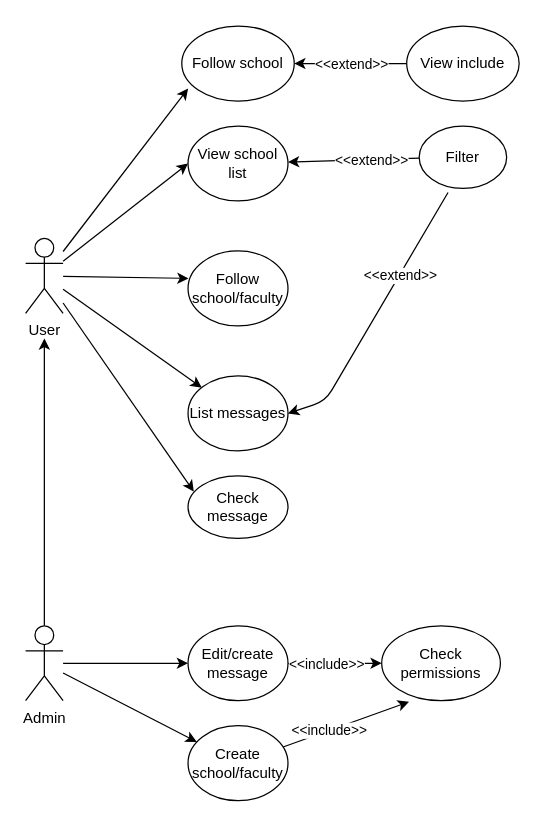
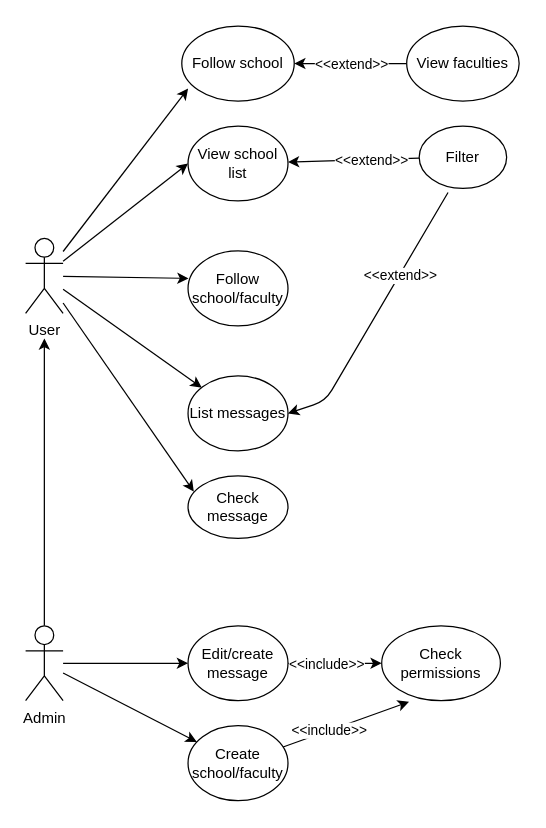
  <mxCell id="0" />
  <mxCell id="1" parent="0" />
  <mxCell id="2" style="edgeStyle=none;html=1;" edge="1" parent="1" source="7"><mxGeometry relative="1" as="geometry"><mxPoint x="150" y="130" as="targetPoint" /></mxGeometry></mxCell>
  <mxCell id="3" style="edgeStyle=none;html=1;entryX=0.005;entryY=0.366;entryDx=0;entryDy=0;entryPerimeter=0;" edge="1" parent="1" source="7" target="9"><mxGeometry relative="1" as="geometry" /></mxCell>
  <mxCell id="4" style="edgeStyle=none;html=1;" edge="1" parent="1" source="7" target="10"><mxGeometry relative="1" as="geometry" /></mxCell>
  <mxCell id="5" style="edgeStyle=none;html=1;entryX=0.058;entryY=0.253;entryDx=0;entryDy=0;entryPerimeter=0;" edge="1" parent="1" source="7" target="13"><mxGeometry relative="1" as="geometry" /></mxCell>
  <mxCell id="6" style="edgeStyle=none;html=1;entryX=0.056;entryY=0.833;entryDx=0;entryDy=0;entryPerimeter=0;" edge="1" parent="1" source="7" target="28"><mxGeometry relative="1" as="geometry" /></mxCell>
  <mxCell id="7" value="User" style="shape=umlActor;verticalLabelPosition=bottom;verticalAlign=top;html=1;outlineConnect=0;" vertex="1" parent="1"><mxGeometry x="20" y="190" width="30" height="60" as="geometry" /></mxCell>
  <mxCell id="8" value="View school list" style="ellipse;whiteSpace=wrap;html=1;" vertex="1" parent="1"><mxGeometry x="150" y="100" width="80" height="60" as="geometry" /></mxCell>
  <mxCell id="9" value="Follow school/faculty" style="ellipse;whiteSpace=wrap;html=1;" vertex="1" parent="1"><mxGeometry x="150" y="200" width="80" height="60" as="geometry" /></mxCell>
  <mxCell id="10" value="List messages" style="ellipse;whiteSpace=wrap;html=1;" vertex="1" parent="1"><mxGeometry x="150" y="300" width="80" height="60" as="geometry" /></mxCell>
  <mxCell id="11" style="edgeStyle=none;html=1;entryX=1;entryY=0.5;entryDx=0;entryDy=0;exitX=0.33;exitY=1.064;exitDx=0;exitDy=0;exitPerimeter=0;" edge="1" parent="1" source="16" target="10"><mxGeometry relative="1" as="geometry"><mxPoint x="340.977" y="310.866" as="sourcePoint" /><Array as="points"><mxPoint x="260" y="320" /></Array></mxGeometry></mxCell>
  <mxCell id="12" value="&amp;lt;&amp;lt;extend&amp;gt;&amp;gt;" style="edgeLabel;html=1;align=center;verticalAlign=middle;resizable=0;points=[];" vertex="1" connectable="0" parent="11"><mxGeometry x="-0.315" y="-1" relative="1" as="geometry"><mxPoint x="1" as="offset" /></mxGeometry></mxCell>
  <mxCell id="13" value="Check message" style="ellipse;whiteSpace=wrap;html=1;" vertex="1" parent="1"><mxGeometry x="150" y="380" width="80" height="50" as="geometry" /></mxCell>
  <mxCell id="14" value="" style="edgeStyle=none;html=1;" edge="1" parent="1" source="16" target="8"><mxGeometry relative="1" as="geometry" /></mxCell>
  <mxCell id="15" value="&amp;lt;&amp;lt;extend&amp;gt;&amp;gt;" style="edgeLabel;html=1;align=center;verticalAlign=middle;resizable=0;points=[];" vertex="1" connectable="0" parent="14"><mxGeometry x="-0.249" relative="1" as="geometry"><mxPoint y="1" as="offset" /></mxGeometry></mxCell>
  <mxCell id="16" value="Filter" style="ellipse;whiteSpace=wrap;html=1;" vertex="1" parent="1"><mxGeometry x="335" y="100" width="70" height="50" as="geometry" /></mxCell>
  <mxCell id="17" style="edgeStyle=none;html=1;entryX=0.5;entryY=1.333;entryDx=0;entryDy=0;entryPerimeter=0;" edge="1" parent="1" source="20" target="7"><mxGeometry relative="1" as="geometry" /></mxCell>
  <mxCell id="18" style="edgeStyle=none;html=1;" edge="1" parent="1" source="20" target="23"><mxGeometry relative="1" as="geometry" /></mxCell>
  <mxCell id="19" style="edgeStyle=none;html=1;" edge="1" parent="1" source="20" target="27"><mxGeometry relative="1" as="geometry" /></mxCell>
  <mxCell id="20" value="Admin&lt;br&gt;" style="shape=umlActor;verticalLabelPosition=bottom;verticalAlign=top;html=1;outlineConnect=0;" vertex="1" parent="1"><mxGeometry x="20" y="500" width="30" height="60" as="geometry" /></mxCell>
  <mxCell id="21" style="edgeStyle=none;html=1;" edge="1" parent="1" source="23" target="24"><mxGeometry relative="1" as="geometry" /></mxCell>
  <mxCell id="22" value="&amp;lt;&amp;lt;include&amp;gt;&amp;gt;" style="edgeLabel;html=1;align=center;verticalAlign=middle;resizable=0;points=[];" vertex="1" connectable="0" parent="21"><mxGeometry x="0.375" y="3" relative="1" as="geometry"><mxPoint x="-22" y="3" as="offset" /></mxGeometry></mxCell>
  <mxCell id="23" value="Edit/create message" style="ellipse;whiteSpace=wrap;html=1;" vertex="1" parent="1"><mxGeometry x="150" y="500" width="80" height="60" as="geometry" /></mxCell>
  <mxCell id="24" value="Check permissions" style="ellipse;whiteSpace=wrap;html=1;" vertex="1" parent="1"><mxGeometry x="305" y="500" width="95" height="60" as="geometry" /></mxCell>
  <mxCell id="25" style="edgeStyle=none;html=1;entryX=0.23;entryY=1.014;entryDx=0;entryDy=0;entryPerimeter=0;" edge="1" parent="1" source="27" target="24"><mxGeometry relative="1" as="geometry" /></mxCell>
  <mxCell id="26" value="&amp;lt;&amp;lt;include&amp;gt;&amp;gt;" style="edgeLabel;html=1;align=center;verticalAlign=middle;resizable=0;points=[];" vertex="1" connectable="0" parent="25"><mxGeometry x="-0.277" relative="1" as="geometry"><mxPoint as="offset" /></mxGeometry></mxCell>
  <mxCell id="27" value="Create school/faculty" style="ellipse;whiteSpace=wrap;html=1;" vertex="1" parent="1"><mxGeometry x="150" y="580" width="80" height="60" as="geometry" /></mxCell>
  <mxCell id="28" value="Follow school" style="ellipse;whiteSpace=wrap;html=1;" vertex="1" parent="1"><mxGeometry x="145" y="20" width="90" height="60" as="geometry" /></mxCell>
  <mxCell id="29" style="edgeStyle=none;html=1;entryX=1;entryY=0.5;entryDx=0;entryDy=0;" edge="1" parent="1" source="31" target="28"><mxGeometry relative="1" as="geometry" /></mxCell>
  <mxCell id="30" value="&amp;lt;&amp;lt;extend&amp;gt;&amp;gt;" style="edgeLabel;html=1;align=center;verticalAlign=middle;resizable=0;points=[];" vertex="1" connectable="0" parent="29"><mxGeometry x="0.365" y="3" relative="1" as="geometry"><mxPoint x="16" y="-3" as="offset" /></mxGeometry></mxCell>
- <mxCell id="31" value="View include" style="ellipse;whiteSpace=wrap;html=1;" vertex="1" parent="1"><mxGeometry x="325" y="20" width="90" height="60" as="geometry" /></mxCell>
+ <mxCell id="31" value="View faculties" style="ellipse;whiteSpace=wrap;html=1;" vertex="1" parent="1"><mxGeometry x="325" y="20" width="90" height="60" as="geometry" /></mxCell>
